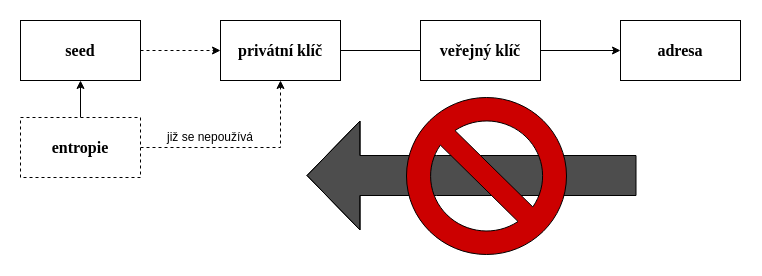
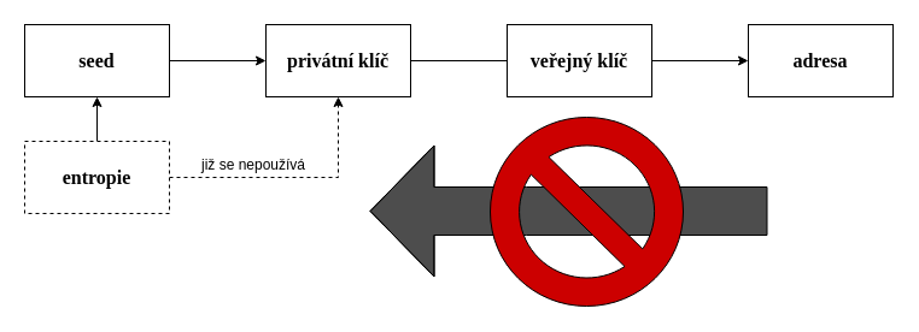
  <mxCell id="0" />
  <mxCell id="1" parent="0" />
  <mxCell id="2" value="" style="edgeStyle=orthogonalEdgeStyle;rounded=0;orthogonalLoop=1;jettySize=auto;html=1;" edge="1" parent="1" source="4" target="11"><mxGeometry relative="1" as="geometry" /></mxCell>
  <mxCell id="3" value="" style="edgeStyle=orthogonalEdgeStyle;rounded=0;orthogonalLoop=1;jettySize=auto;html=1;dashed=1;" edge="1" parent="1" source="4" target="6"><mxGeometry relative="1" as="geometry" /></mxCell>
  <mxCell id="4" value="&lt;div style=&quot;font-size: 16px&quot;&gt;&lt;font face=&quot;Tahoma&quot;&gt;&lt;b&gt;entropie&lt;/b&gt;&lt;/font&gt;&lt;/div&gt;" style="rounded=0;whiteSpace=wrap;html=1;dashed=1;" vertex="1" parent="1"><mxGeometry x="20" y="117" width="120" height="60" as="geometry" /></mxCell>
  <mxCell id="5" value="" style="edgeStyle=orthogonalEdgeStyle;rounded=0;orthogonalLoop=1;jettySize=auto;html=1;endArrow=none;" edge="1" parent="1" source="6" target="8"><mxGeometry relative="1" as="geometry" /></mxCell>
  <mxCell id="6" value="&lt;div style=&quot;font-size: 16px&quot;&gt;&lt;font style=&quot;font-size: 16px&quot;&gt;&lt;b&gt;&lt;font style=&quot;font-size: 16px&quot; face=&quot;Tahoma&quot;&gt;privátní klíč&lt;/font&gt;&lt;/b&gt;&lt;/font&gt;&lt;/div&gt;" style="rounded=0;whiteSpace=wrap;html=1;" vertex="1" parent="1"><mxGeometry x="220" y="20" width="120" height="60" as="geometry" /></mxCell>
  <mxCell id="7" value="" style="edgeStyle=orthogonalEdgeStyle;rounded=0;orthogonalLoop=1;jettySize=auto;html=1;" edge="1" parent="1" source="8" target="9"><mxGeometry relative="1" as="geometry" /></mxCell>
  <mxCell id="8" value="&lt;font face=&quot;Tahoma&quot;&gt;&lt;b&gt;&lt;font style=&quot;font-size: 16px&quot;&gt;veřejný klíč&lt;/font&gt;&lt;/b&gt;&lt;/font&gt;" style="rounded=0;whiteSpace=wrap;html=1;" vertex="1" parent="1"><mxGeometry x="420" y="20" width="120" height="60" as="geometry" /></mxCell>
  <mxCell id="9" value="&lt;font style=&quot;font-size: 16px&quot; face=&quot;Tahoma&quot;&gt;&lt;b&gt;&lt;font style=&quot;font-size: 16px&quot;&gt;adresa&lt;/font&gt;&lt;/b&gt;&lt;/font&gt;" style="rounded=0;whiteSpace=wrap;html=1;" vertex="1" parent="1"><mxGeometry x="620" y="20" width="120" height="60" as="geometry" /></mxCell>
- <mxCell id="10" style="edgeStyle=orthogonalEdgeStyle;rounded=0;orthogonalLoop=1;jettySize=auto;html=1;dashed=1;" edge="1" parent="1" source="11" target="6"><mxGeometry relative="1" as="geometry" /></mxCell>
+ <mxCell id="10" style="edgeStyle=orthogonalEdgeStyle;rounded=0;orthogonalLoop=1;jettySize=auto;html=1;" edge="1" parent="1" source="11" target="6"><mxGeometry relative="1" as="geometry" /></mxCell>
  <mxCell id="11" value="&lt;div style=&quot;font-size: 16px&quot;&gt;&lt;font style=&quot;font-size: 16px&quot; face=&quot;Tahoma&quot;&gt;&lt;b&gt;seed&lt;/b&gt;&lt;/font&gt;&lt;/div&gt;" style="rounded=0;whiteSpace=wrap;html=1;" vertex="1" parent="1"><mxGeometry x="20" y="20" width="120" height="60" as="geometry" /></mxCell>
  <mxCell id="12" value="" style="shape=flexArrow;endArrow=classic;html=1;endWidth=68;endSize=17.33;width=40;fillColor=#4D4D4D;" edge="1" parent="1"><mxGeometry width="50" height="50" relative="1" as="geometry"><mxPoint x="636" y="175" as="sourcePoint" /><mxPoint x="306" y="175" as="targetPoint" /><Array as="points"><mxPoint x="436" y="175" /></Array></mxGeometry></mxCell>
  <mxCell id="13" value="" style="verticalLabelPosition=bottom;verticalAlign=top;html=1;shape=mxgraph.basic.no_symbol;fillColor=#CC0000;" vertex="1" parent="1"><mxGeometry x="406" y="97" width="160" height="157" as="geometry" /></mxCell>
  <mxCell id="14" value="již se nepoužívá" style="text;html=1;strokeColor=none;fillColor=none;align=center;verticalAlign=middle;whiteSpace=wrap;rounded=0;" vertex="1" parent="1"><mxGeometry x="150" y="127" width="120" height="20" as="geometry" /></mxCell>
